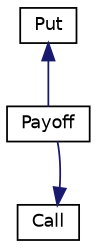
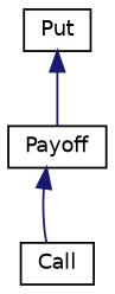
  digraph {
    rankdir=TB
    node [color=black fillcolor=white fontname=Helvetica fontsize=10 shape=record style=filled]
    edge [color=midnightblue dir=back fontname=Helvetica fontsize=10 labelfontname=Helvetica labelfontsize=10 style=solid]
    n1 [height=0.2 label=Payoff width=0.4]
    n2 [height=0.2 label=Call width=0.4]
    n3 [height=0.2 label=Put width=0.4]
-   n2 -> n1
+   n1 -> n2
    n3 -> n1
  }
